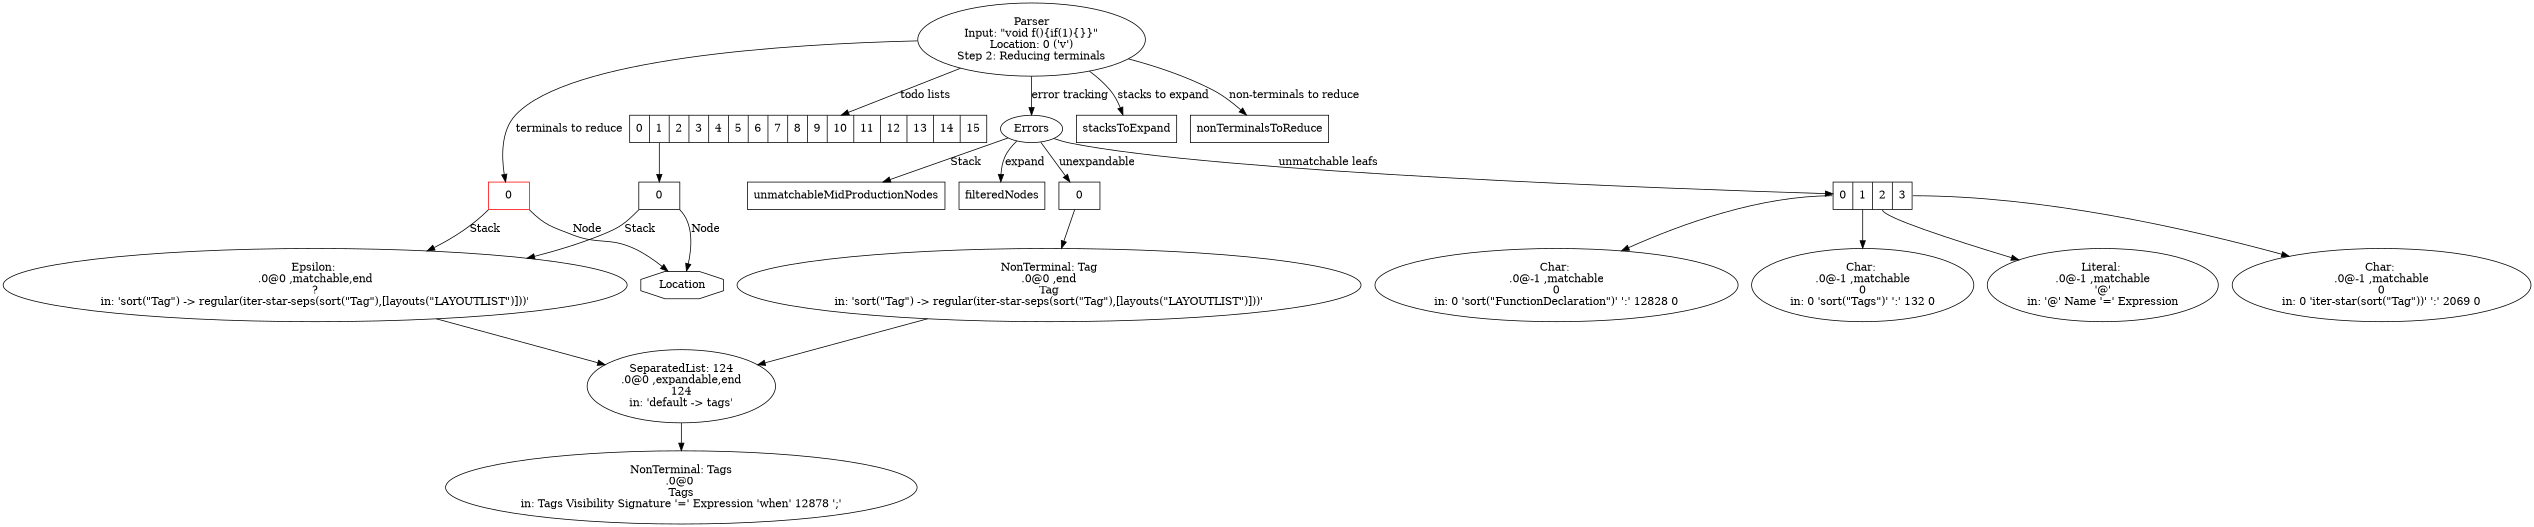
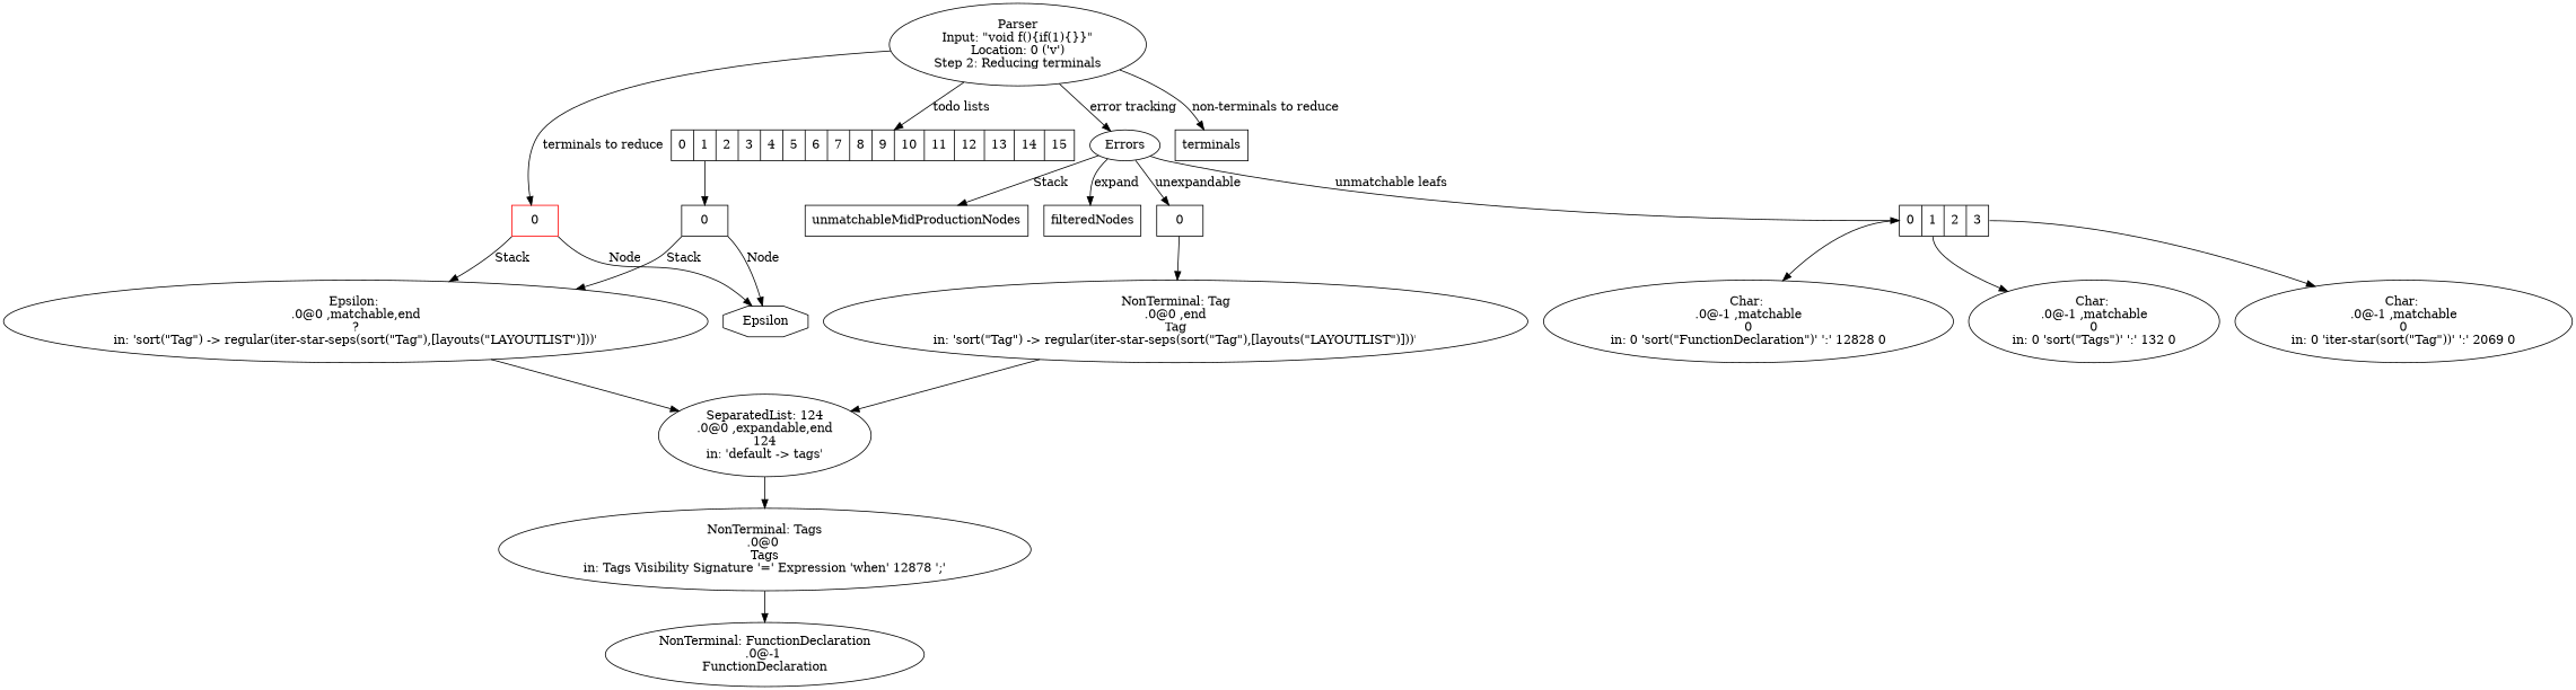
  digraph {
    n1 [label="Parser\nInput: \"void f(){if(1){}}\"\nLocation: 0 ('v')\nStep 2: Reducing terminals"]
    n2 [label="<0> 0 | <1> 1 | <2> 2 | <3> 3 | <4> 4 | <5> 5 | <6> 6 | <7> 7 | <8> 8 | <9> 9 | <10> 10 | <11> 11 | <12> 12 | <13> 13 | <14> 14 | <15> 15" shape=record]
-   stacksToExpand [shape=record]
    n4 [color=red label="<0> 0" shape=record]
-   nonTerminalsToReduce [shape=record]
+   nonTerminalsToReduce [shape=record label=terminals]
    n6 [label=Errors]
    n7 [label="<0> 0" shape=record]
    n8 [label="Epsilon: \n.0@0 ,matchable,end\n?\nin: 'sort(\"Tag\") -> regular(\iter-star-seps(sort(\"Tag\"),[layouts(\"LAYOUTLIST\")]))'"]
-   n9 [label=Location shape=octagon]
+   n9 [label=Epsilon shape=octagon]
    n10 [label="<0> 0" shape=record]
    n11 [label="<0> 0 | <1> 1 | <2> 2 | <3> 3" shape=record]
    unmatchableMidProductionNodes [shape=record]
    filteredNodes [shape=record]
    n14 [label="SeparatedList: 124\n.0@0 ,expandable,end\n124\nin: 'default -> tags'"]
    n15 [label="NonTerminal: Tags\n.0@0 \nTags\nin: Tags Visibility Signature '=' Expression 'when' 12878 ';'"]
+   n16 [label="NonTerminal: FunctionDeclaration\n.0@-1 \nFunctionDeclaration"]
    n17 [label="NonTerminal: Tag\n.0@0 ,end\nTag\nin: 'sort(\"Tag\") -> regular(\iter-star-seps(sort(\"Tag\"),[layouts(\"LAYOUTLIST\")]))'"]
    n18 [label="Char: \n.0@-1 ,matchable\n0\nin: 0 'sort(\"FunctionDeclaration\")' ':' 12828 0"]
    n19 [label="Char: \n.0@-1 ,matchable\n0\nin: 0 'sort(\"Tags\")' ':' 132 0"]
-   n20 [label="Literal: \n.0@-1 ,matchable\n'@'\nin: '@' Name '=' Expression"]
    n21 [label="Char: \n.0@-1 ,matchable\n0\nin: 0 '\iter-star(sort(\"Tag\"))' ':' 2069 0"]
    n1 -> n2 [label="todo lists"]
-   n1 -> stacksToExpand [label="stacks to expand"]
    n1 -> n4 [label="terminals to reduce"]
    n1 -> nonTerminalsToReduce [label="non-terminals to reduce"]
    n1 -> n6 [label="error tracking"]
    n2 -> n7 [tailport=1]
    n4 -> n8 [label=Stack tailport="0:sw"]
    n4 -> n9 [label="Node" tailport="0:se"]
    n6 -> n10 [label=unexpandable]
    n6 -> n11 [label="unmatchable leafs"]
    n6 -> unmatchableMidProductionNodes [label=Stack]
    n6 -> filteredNodes [label=expand]
    n7 -> n8 [label=Stack tailport="0:sw"]
    n7 -> n9 [label="Node" tailport="0:se"]
    n8 -> n14
    n10 -> n17 [tailport=0]
    n11 -> n18 [tailport=0]
    n11 -> n19 [tailport=1]
-   n11 -> n20 [tailport=2]
    n11 -> n21 [tailport=3]
    n14 -> n15
+   n15 -> n16
    n17 -> n14
  }
